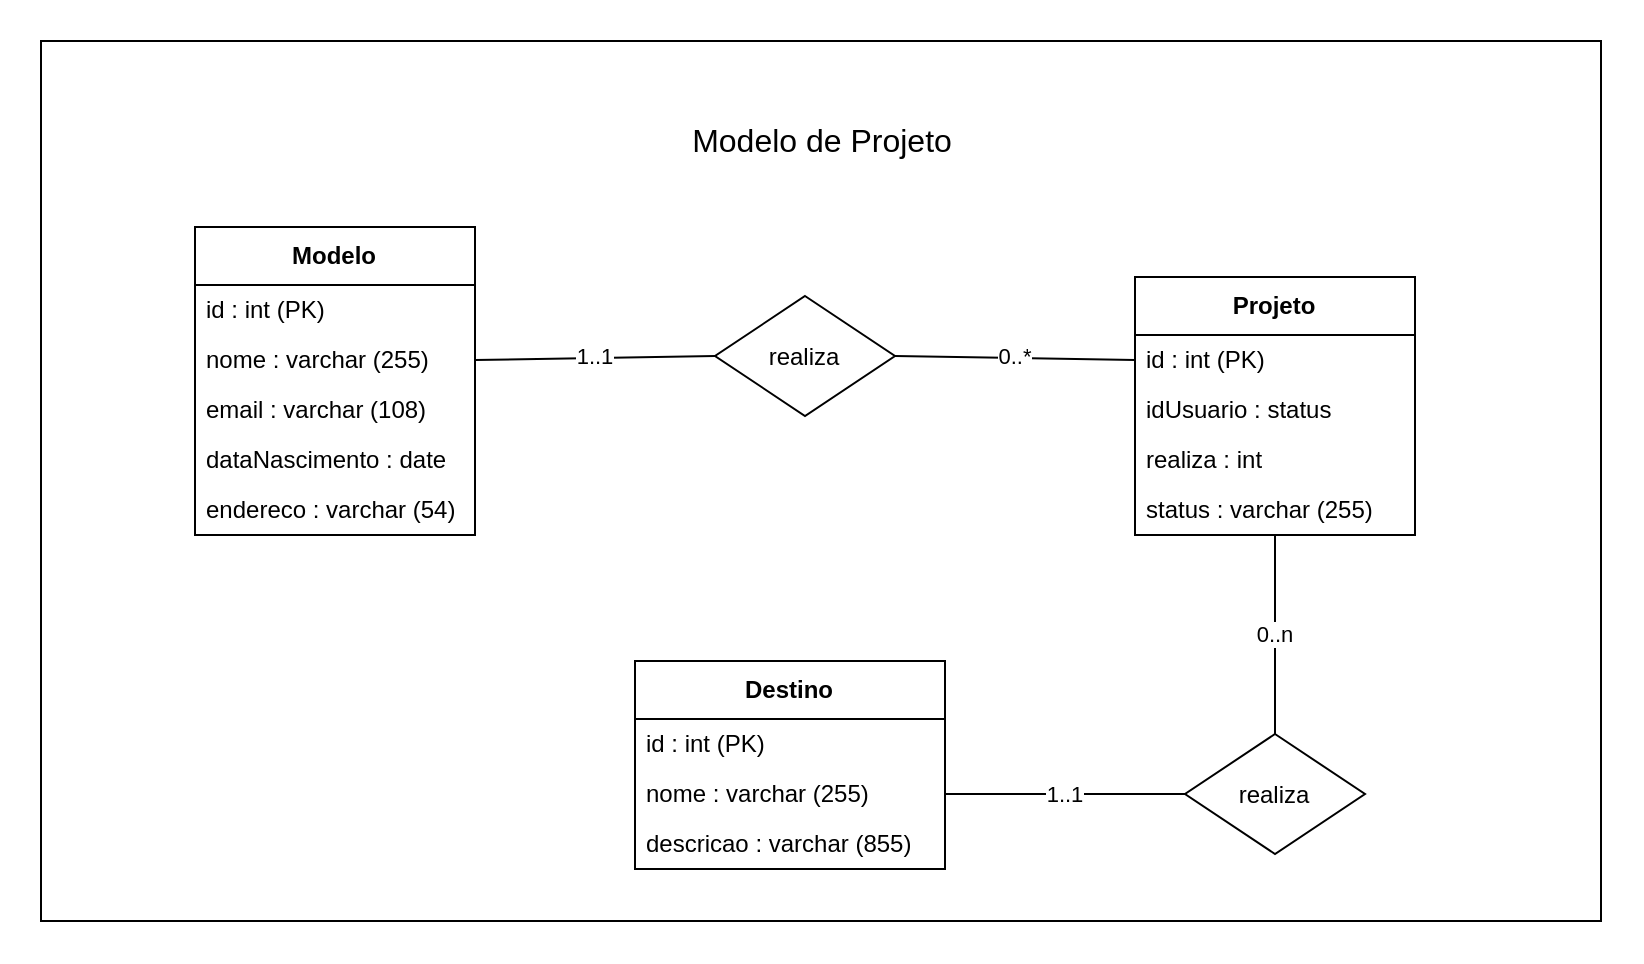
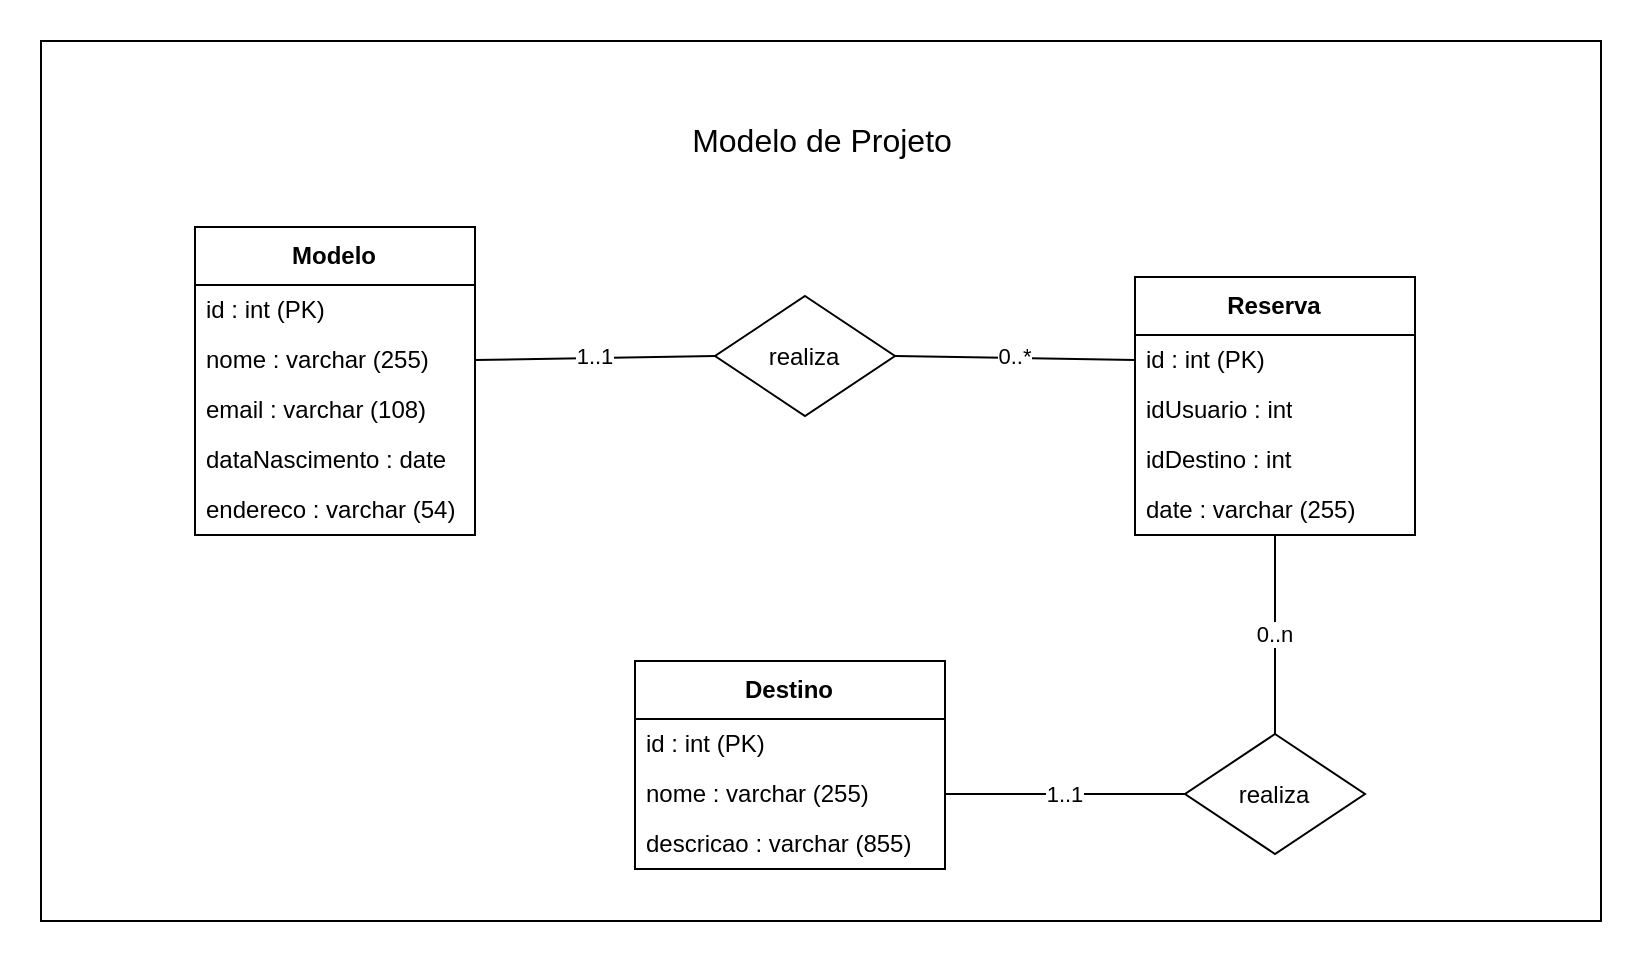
  <mxCell id="0" />
  <mxCell id="1" parent="0" />
  <mxCell id="2" value="" style="rounded=0;whiteSpace=wrap;html=1;" vertex="1" parent="1"><mxGeometry x="20" y="20" width="780" height="440" as="geometry" /></mxCell>
  <mxCell id="3" value="Modelo" style="swimlane;fontStyle=1;align=center;verticalAlign=middle;childLayout=stackLayout;horizontal=1;startSize=29;horizontalStack=0;resizeParent=1;resizeParentMax=0;resizeLast=0;collapsible=0;marginBottom=0;html=1;whiteSpace=wrap;" vertex="1" parent="1"><mxGeometry x="97" y="113" width="140" height="154" as="geometry" /></mxCell>
  <mxCell id="4" value="id : int (PK)" style="text;html=1;strokeColor=none;fillColor=none;align=left;verticalAlign=middle;spacingLeft=4;spacingRight=4;overflow=hidden;rotatable=0;points=[[0,0.5],[1,0.5]];portConstraint=eastwest;whiteSpace=wrap;" vertex="1" parent="3"><mxGeometry y="29" width="140" height="25" as="geometry" /></mxCell>
  <mxCell id="5" value="nome : varchar (255)" style="text;html=1;strokeColor=none;fillColor=none;align=left;verticalAlign=middle;spacingLeft=4;spacingRight=4;overflow=hidden;rotatable=0;points=[[0,0.5],[1,0.5]];portConstraint=eastwest;whiteSpace=wrap;" vertex="1" parent="3"><mxGeometry y="54" width="140" height="25" as="geometry" /></mxCell>
  <mxCell id="6" value="email : varchar (108)" style="text;html=1;strokeColor=none;fillColor=none;align=left;verticalAlign=middle;spacingLeft=4;spacingRight=4;overflow=hidden;rotatable=0;points=[[0,0.5],[1,0.5]];portConstraint=eastwest;whiteSpace=wrap;" vertex="1" parent="3"><mxGeometry y="79" width="140" height="25" as="geometry" /></mxCell>
  <mxCell id="7" value="dataNascimento : date" style="text;html=1;strokeColor=none;fillColor=none;align=left;verticalAlign=middle;spacingLeft=4;spacingRight=4;overflow=hidden;rotatable=0;points=[[0,0.5],[1,0.5]];portConstraint=eastwest;whiteSpace=wrap;" vertex="1" parent="3"><mxGeometry y="104" width="140" height="25" as="geometry" /></mxCell>
  <mxCell id="8" value="endereco : varchar (54)" style="text;html=1;strokeColor=none;fillColor=none;align=left;verticalAlign=middle;spacingLeft=4;spacingRight=4;overflow=hidden;rotatable=0;points=[[0,0.5],[1,0.5]];portConstraint=eastwest;whiteSpace=wrap;" vertex="1" parent="3"><mxGeometry y="129" width="140" height="25" as="geometry" /></mxCell>
  <mxCell id="9" value="Destino" style="swimlane;fontStyle=1;align=center;verticalAlign=middle;childLayout=stackLayout;horizontal=1;startSize=29;horizontalStack=0;resizeParent=1;resizeParentMax=0;resizeLast=0;collapsible=0;marginBottom=0;html=1;whiteSpace=wrap;" vertex="1" parent="1"><mxGeometry x="317" y="330" width="155" height="104" as="geometry" /></mxCell>
  <mxCell id="10" value="id : int (PK)" style="text;html=1;strokeColor=none;fillColor=none;align=left;verticalAlign=middle;spacingLeft=4;spacingRight=4;overflow=hidden;rotatable=0;points=[[0,0.5],[1,0.5]];portConstraint=eastwest;whiteSpace=wrap;" vertex="1" parent="9"><mxGeometry y="29" width="155" height="25" as="geometry" /></mxCell>
  <mxCell id="11" value="nome : varchar (255)" style="text;html=1;strokeColor=none;fillColor=none;align=left;verticalAlign=middle;spacingLeft=4;spacingRight=4;overflow=hidden;rotatable=0;points=[[0,0.5],[1,0.5]];portConstraint=eastwest;whiteSpace=wrap;" vertex="1" parent="9"><mxGeometry y="54" width="155" height="25" as="geometry" /></mxCell>
  <mxCell id="12" value="descricao : varchar (855)" style="text;html=1;strokeColor=none;fillColor=none;align=left;verticalAlign=middle;spacingLeft=4;spacingRight=4;overflow=hidden;rotatable=0;points=[[0,0.5],[1,0.5]];portConstraint=eastwest;whiteSpace=wrap;" vertex="1" parent="9"><mxGeometry y="79" width="155" height="25" as="geometry" /></mxCell>
- <mxCell id="13" value="Projeto" style="swimlane;fontStyle=1;align=center;verticalAlign=middle;childLayout=stackLayout;horizontal=1;startSize=29;horizontalStack=0;resizeParent=1;resizeParentMax=0;resizeLast=0;collapsible=0;marginBottom=0;html=1;whiteSpace=wrap;" vertex="1" parent="1"><mxGeometry x="567" y="138" width="140" height="129" as="geometry" /></mxCell>
+ <mxCell id="13" value="Reserva" style="swimlane;fontStyle=1;align=center;verticalAlign=middle;childLayout=stackLayout;horizontal=1;startSize=29;horizontalStack=0;resizeParent=1;resizeParentMax=0;resizeLast=0;collapsible=0;marginBottom=0;html=1;whiteSpace=wrap;" vertex="1" parent="1"><mxGeometry x="567" y="138" width="140" height="129" as="geometry" /></mxCell>
  <mxCell id="14" value="id : int (PK)" style="text;html=1;strokeColor=none;fillColor=none;align=left;verticalAlign=middle;spacingLeft=4;spacingRight=4;overflow=hidden;rotatable=0;points=[[0,0.5],[1,0.5]];portConstraint=eastwest;whiteSpace=wrap;" vertex="1" parent="13"><mxGeometry y="29" width="140" height="25" as="geometry" /></mxCell>
- <mxCell id="15" value="idUsuario : status" style="text;html=1;strokeColor=none;fillColor=none;align=left;verticalAlign=middle;spacingLeft=4;spacingRight=4;overflow=hidden;rotatable=0;points=[[0,0.5],[1,0.5]];portConstraint=eastwest;whiteSpace=wrap;" vertex="1" parent="13"><mxGeometry y="54" width="140" height="25" as="geometry" /></mxCell>
- <mxCell id="16" value="realiza : int" style="text;html=1;strokeColor=none;fillColor=none;align=left;verticalAlign=middle;spacingLeft=4;spacingRight=4;overflow=hidden;rotatable=0;points=[[0,0.5],[1,0.5]];portConstraint=eastwest;whiteSpace=wrap;" vertex="1" parent="13"><mxGeometry y="79" width="140" height="25" as="geometry" /></mxCell>
- <mxCell id="17" value="status : varchar (255)" style="text;html=1;strokeColor=none;fillColor=none;align=left;verticalAlign=middle;spacingLeft=4;spacingRight=4;overflow=hidden;rotatable=0;points=[[0,0.5],[1,0.5]];portConstraint=eastwest;whiteSpace=wrap;" vertex="1" parent="13"><mxGeometry y="104" width="140" height="25" as="geometry" /></mxCell>
+ <mxCell id="15" value="idUsuario : int" style="text;html=1;strokeColor=none;fillColor=none;align=left;verticalAlign=middle;spacingLeft=4;spacingRight=4;overflow=hidden;rotatable=0;points=[[0,0.5],[1,0.5]];portConstraint=eastwest;whiteSpace=wrap;" vertex="1" parent="13"><mxGeometry y="54" width="140" height="25" as="geometry" /></mxCell>
+ <mxCell id="16" value="idDestino : int" style="text;html=1;strokeColor=none;fillColor=none;align=left;verticalAlign=middle;spacingLeft=4;spacingRight=4;overflow=hidden;rotatable=0;points=[[0,0.5],[1,0.5]];portConstraint=eastwest;whiteSpace=wrap;" vertex="1" parent="13"><mxGeometry y="79" width="140" height="25" as="geometry" /></mxCell>
+ <mxCell id="17" value="date : varchar (255)" style="text;html=1;strokeColor=none;fillColor=none;align=left;verticalAlign=middle;spacingLeft=4;spacingRight=4;overflow=hidden;rotatable=0;points=[[0,0.5],[1,0.5]];portConstraint=eastwest;whiteSpace=wrap;" vertex="1" parent="13"><mxGeometry y="104" width="140" height="25" as="geometry" /></mxCell>
  <mxCell id="18" value="realiza" style="rhombus;" vertex="1" parent="1"><mxGeometry x="357" y="147.5" width="90" height="60" as="geometry" /></mxCell>
  <mxCell id="19" value="1..1" style="endArrow=none;html=1;rounded=0;entryX=1;entryY=0.5;entryDx=0;entryDy=0;exitX=0;exitY=0.5;exitDx=0;exitDy=0;" edge="1" parent="1" source="18" target="5"><mxGeometry width="50" height="50" relative="1" as="geometry"><mxPoint x="447" y="340" as="sourcePoint" /><mxPoint x="497" y="290" as="targetPoint" /></mxGeometry></mxCell>
  <mxCell id="20" value="0..*" style="endArrow=none;html=1;rounded=0;exitX=1;exitY=0.5;exitDx=0;exitDy=0;entryX=0;entryY=0.5;entryDx=0;entryDy=0;" edge="1" parent="1" source="18" target="14"><mxGeometry width="50" height="50" relative="1" as="geometry"><mxPoint x="367" y="188" as="sourcePoint" /><mxPoint x="547" y="180" as="targetPoint" /></mxGeometry></mxCell>
  <mxCell id="21" value="realiza" style="rhombus;" vertex="1" parent="1"><mxGeometry x="592" y="366.5" width="90" height="60" as="geometry" /></mxCell>
  <mxCell id="22" value="1..1" style="endArrow=none;html=1;rounded=0;exitX=1;exitY=0.5;exitDx=0;exitDy=0;entryX=0;entryY=0.5;entryDx=0;entryDy=0;" edge="1" parent="1" source="11" target="21"><mxGeometry width="50" height="50" relative="1" as="geometry"><mxPoint x="497" y="320" as="sourcePoint" /><mxPoint x="617" y="322" as="targetPoint" /></mxGeometry></mxCell>
  <mxCell id="23" value="0..n" style="endArrow=none;html=1;rounded=0;exitX=0.5;exitY=0;exitDx=0;exitDy=0;entryX=0.5;entryY=1;entryDx=0;entryDy=0;" edge="1" parent="1" source="21" target="13"><mxGeometry width="50" height="50" relative="1" as="geometry"><mxPoint x="557" y="297" as="sourcePoint" /><mxPoint x="677" y="280" as="targetPoint" /></mxGeometry></mxCell>
  <mxCell id="24" value="Modelo de Projeto" style="text;html=1;align=center;verticalAlign=middle;whiteSpace=wrap;rounded=0;fontSize=16;" vertex="1" parent="1"><mxGeometry x="226" y="55" width="370" height="30" as="geometry" /></mxCell>
